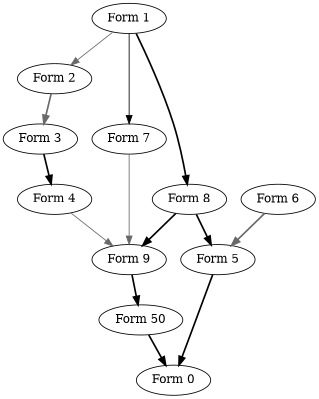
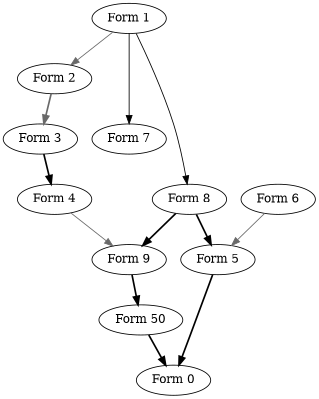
  digraph {
    edge [style=bold]
    n1 [label="Form 50"]
    n2 [label="Form 0"]
    n3 [label="Form 8"]
    n4 [label="Form 9"]
    n5 [label="Form 5"]
    n6 [label="Form 6"]
    n7 [label="Form 7"]
    n8 [label="Form 4"]
    n9 [label="Form 2"]
    n10 [label="Form 3"]
    n11 [label="Form 1"]
    n1 -> n2
    n3 -> n4
    n3 -> n5
    n4 -> n1
    n5 -> n2
-   n6 -> n5 [color=dimgray]
-   n7 -> n4 [color=dimgray style=""]
+   n6 -> n5 [color=dimgray style=""]
    n8 -> n4 [color=dimgray style=""]
    n9 -> n10 [color=dimgray]
    n10 -> n8
-   n11 -> n3
+   n11 -> n3 [style=solid]
    n11 -> n7 [color=black style=""]
    n11 -> n9 [color=dimgray style=""]
  }
